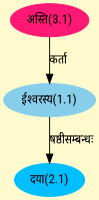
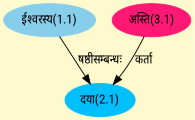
  digraph {
    bgcolor=lemonchiffon1
    compound=true
    fontname="Roboto Condensed"
    rankdir=BT
    node [fontname="Roboto Condensed" style=filled]
    edge [dir=back fontname="Roboto Condensed"]
    n1 [color="#87CEEB" label="ईश्वरस्य(1.1)"]
    n2 [color="#00BFFF" label="दया(2.1)"]
    n3 [color="#FF1975" label="अस्ति(3.1)"]
    n2 -> n1 [label="षष्ठीसम्बन्धः"]
-   n1 -> n3 [label="कर्ता"]
+   n2 -> n3 [label="कर्ता"]
  }
